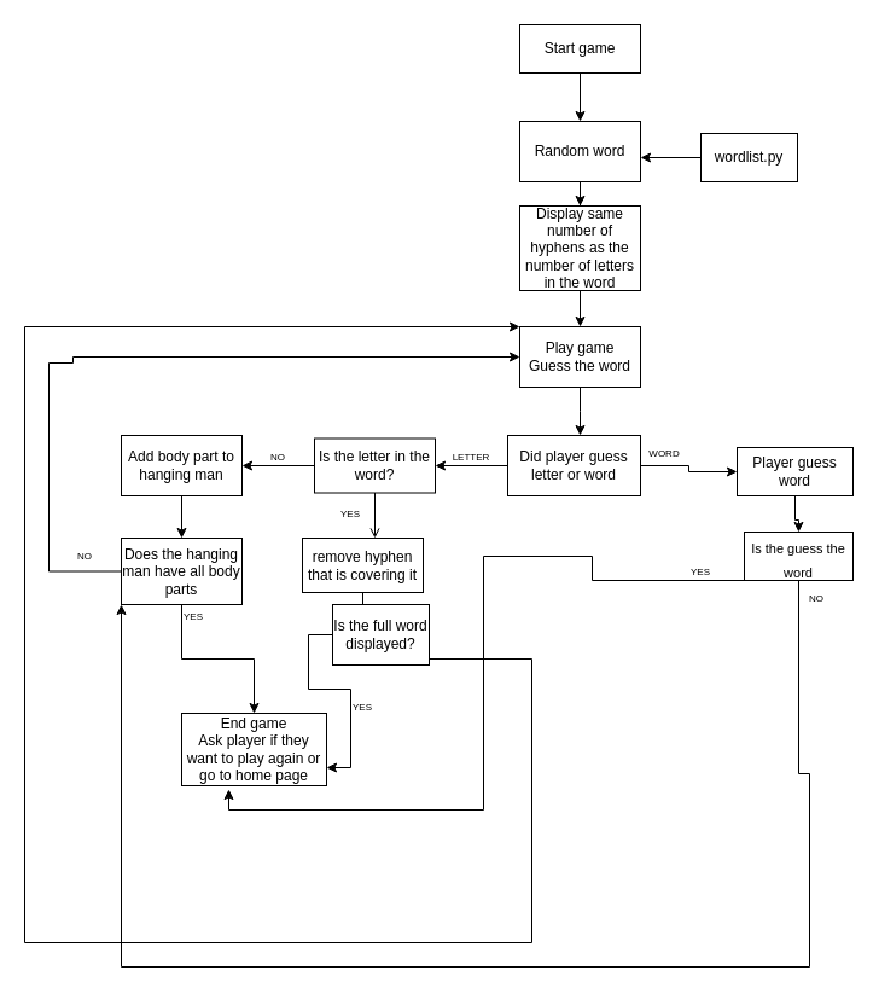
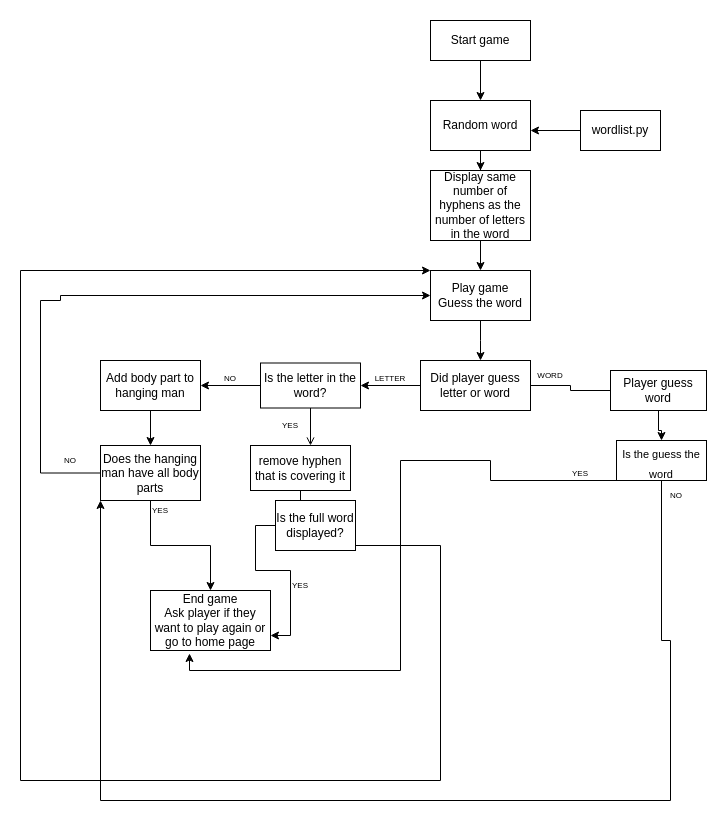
  <mxCell id="0" />
  <mxCell id="1" parent="0" />
  <mxCell id="2" style="edgeStyle=orthogonalEdgeStyle;rounded=0;orthogonalLoop=1;jettySize=auto;html=1;entryX=0.5;entryY=0;entryDx=0;entryDy=0;fontSize=20;" edge="1" parent="1" source="3" target="9"><mxGeometry relative="1" as="geometry" /></mxCell>
  <mxCell id="3" value="Start game" style="rounded=0;whiteSpace=wrap;html=1;" vertex="1" parent="1"><mxGeometry x="430" y="20" width="100" height="40" as="geometry" /></mxCell>
  <mxCell id="4" style="edgeStyle=orthogonalEdgeStyle;rounded=0;orthogonalLoop=1;jettySize=auto;html=1;entryX=0.5;entryY=0;entryDx=0;entryDy=0;fontSize=20;" edge="1" parent="1" source="5" target="24"><mxGeometry relative="1" as="geometry" /></mxCell>
  <mxCell id="5" value="Display same number of hyphens as the number of letters in the word" style="rounded=0;whiteSpace=wrap;html=1;" vertex="1" parent="1"><mxGeometry x="430" y="170" width="100" height="70" as="geometry" /></mxCell>
  <mxCell id="6" style="edgeStyle=orthogonalEdgeStyle;rounded=0;orthogonalLoop=1;jettySize=auto;html=1;fontSize=20;" edge="1" parent="1" source="7"><mxGeometry relative="1" as="geometry"><mxPoint x="530" y="130" as="targetPoint" /></mxGeometry></mxCell>
  <mxCell id="7" value="wordlist.py" style="rounded=0;whiteSpace=wrap;html=1;" vertex="1" parent="1"><mxGeometry x="580" y="110" width="80" height="40" as="geometry" /></mxCell>
  <mxCell id="8" style="edgeStyle=orthogonalEdgeStyle;rounded=0;orthogonalLoop=1;jettySize=auto;html=1;entryX=0.5;entryY=0;entryDx=0;entryDy=0;fontSize=20;" edge="1" parent="1" source="9" target="5"><mxGeometry relative="1" as="geometry" /></mxCell>
  <mxCell id="9" value="Random word" style="rounded=0;whiteSpace=wrap;html=1;" vertex="1" parent="1"><mxGeometry x="430" y="100" width="100" height="50" as="geometry" /></mxCell>
  <mxCell id="10" style="edgeStyle=orthogonalEdgeStyle;rounded=0;orthogonalLoop=1;jettySize=auto;html=1;entryX=0.5;entryY=0;entryDx=0;entryDy=0;fontSize=11;" edge="1" parent="1" source="11" target="33"><mxGeometry relative="1" as="geometry" /></mxCell>
  <mxCell id="11" value="Player guess word" style="rounded=0;whiteSpace=wrap;html=1;" vertex="1" parent="1"><mxGeometry x="610" y="370" width="96" height="40" as="geometry" /></mxCell>
  <mxCell id="12" style="edgeStyle=orthogonalEdgeStyle;rounded=0;orthogonalLoop=1;jettySize=auto;html=1;exitX=0;exitY=0.5;exitDx=0;exitDy=0;fontSize=20;" edge="1" parent="1" source="14" target="27"><mxGeometry relative="1" as="geometry" /></mxCell>
  <mxCell id="13" style="edgeStyle=orthogonalEdgeStyle;rounded=0;orthogonalLoop=1;jettySize=auto;html=1;entryX=0.6;entryY=0;entryDx=0;entryDy=0;entryPerimeter=0;fontSize=20;endArrow=open;" edge="1" parent="1" source="14" target="16"><mxGeometry relative="1" as="geometry" /></mxCell>
  <mxCell id="14" value="Is the letter in the word?" style="rounded=0;whiteSpace=wrap;html=1;" vertex="1" parent="1"><mxGeometry x="260" y="362.5" width="100" height="45" as="geometry" /></mxCell>
  <mxCell id="15" style="edgeStyle=orthogonalEdgeStyle;rounded=0;orthogonalLoop=1;jettySize=auto;html=1;entryX=0.375;entryY=0.04;entryDx=0;entryDy=0;entryPerimeter=0;fontSize=20;" edge="1" parent="1" source="16" target="19"><mxGeometry relative="1" as="geometry" /></mxCell>
  <mxCell id="16" value="remove hyphen that is covering it" style="rounded=0;whiteSpace=wrap;html=1;" vertex="1" parent="1"><mxGeometry x="250" y="445" width="100" height="45" as="geometry" /></mxCell>
  <mxCell id="17" style="edgeStyle=orthogonalEdgeStyle;rounded=0;orthogonalLoop=1;jettySize=auto;html=1;fontSize=8;entryX=0;entryY=0;entryDx=0;entryDy=0;" edge="1" parent="1" source="19" target="24"><mxGeometry relative="1" as="geometry"><mxPoint x="380" y="270" as="targetPoint" /><Array as="points"><mxPoint x="440" y="545" /><mxPoint x="440" y="780" /><mxPoint x="20" y="780" /><mxPoint x="20" y="270" /></Array></mxGeometry></mxCell>
  <mxCell id="18" style="edgeStyle=orthogonalEdgeStyle;rounded=0;orthogonalLoop=1;jettySize=auto;html=1;entryX=1;entryY=0.75;entryDx=0;entryDy=0;fontSize=8;" edge="1" parent="1" source="19" target="25"><mxGeometry relative="1" as="geometry" /></mxCell>
  <mxCell id="19" value="Is the full word displayed?" style="rounded=0;whiteSpace=wrap;html=1;" vertex="1" parent="1"><mxGeometry x="275" y="500" width="80" height="50" as="geometry" /></mxCell>
  <mxCell id="20" style="edgeStyle=orthogonalEdgeStyle;rounded=0;orthogonalLoop=1;jettySize=auto;html=1;exitX=0;exitY=0.5;exitDx=0;exitDy=0;fontSize=20;" edge="1" parent="1" source="22"><mxGeometry relative="1" as="geometry"><mxPoint x="360" y="385" as="targetPoint" /></mxGeometry></mxCell>
- <mxCell id="21" style="edgeStyle=orthogonalEdgeStyle;rounded=0;orthogonalLoop=1;jettySize=auto;html=1;entryX=0;entryY=0.5;entryDx=0;entryDy=0;fontSize=20;" edge="1" parent="1" source="22" target="11"><mxGeometry relative="1" as="geometry" /></mxCell>
+ <mxCell id="21" style="edgeStyle=orthogonalEdgeStyle;rounded=0;orthogonalLoop=1;jettySize=auto;html=1;entryX=0;entryY=0.5;entryDx=0;entryDy=0;fontSize=20;endArrow=none;" edge="1" parent="1" source="22" target="11"><mxGeometry relative="1" as="geometry" /></mxCell>
  <mxCell id="22" value="Did player guess letter or word" style="rounded=0;whiteSpace=wrap;html=1;" vertex="1" parent="1"><mxGeometry x="420" y="360" width="110" height="50" as="geometry" /></mxCell>
  <mxCell id="23" value="" style="edgeStyle=orthogonalEdgeStyle;rounded=0;orthogonalLoop=1;jettySize=auto;html=1;fontSize=20;" edge="1" parent="1" source="24"><mxGeometry relative="1" as="geometry"><mxPoint x="480" y="360" as="targetPoint" /></mxGeometry></mxCell>
  <mxCell id="24" value="Play game&lt;br&gt;Guess the word&lt;br&gt;" style="rounded=0;whiteSpace=wrap;html=1;" vertex="1" parent="1"><mxGeometry x="430" y="270" width="100" height="50" as="geometry" /></mxCell>
  <mxCell id="25" value="End game&lt;br&gt;Ask player if they want to play again or go to home page" style="rounded=0;whiteSpace=wrap;html=1;" vertex="1" parent="1"><mxGeometry x="150" y="590" width="120" height="60" as="geometry" /></mxCell>
  <mxCell id="26" style="edgeStyle=orthogonalEdgeStyle;rounded=0;orthogonalLoop=1;jettySize=auto;html=1;entryX=0.5;entryY=0;entryDx=0;entryDy=0;fontSize=20;" edge="1" parent="1" source="27" target="30"><mxGeometry relative="1" as="geometry" /></mxCell>
  <mxCell id="27" value="Add body part to hanging man&lt;span style=&quot;color: rgba(0, 0, 0, 0); font-family: monospace; font-size: 0px; text-align: start;&quot;&gt;%3CmxGraphModel%3E%3Croot%3E%3CmxCell%20id%3D%220%22%2F%3E%3CmxCell%20id%3D%221%22%20parent%3D%220%22%2F%3E%3CmxCell%20id%3D%222%22%20value%3D%22%22%20style%3D%22rounded%3D0%3BwhiteSpace%3Dwrap%3Bhtml%3D1%3B%22%20vertex%3D%221%22%20parent%3D%221%22%3E%3CmxGeometry%20x%3D%22350%22%20y%3D%22380%22%20width%3D%22120%22%20height%3D%2260%22%20as%3D%22geometry%22%2F%3E%3C%2FmxCell%3E%3C%2Froot%3E%3C%2FmxGraphModel%3E&lt;/span&gt;" style="rounded=0;whiteSpace=wrap;html=1;" vertex="1" parent="1"><mxGeometry x="100" y="360" width="100" height="50" as="geometry" /></mxCell>
  <mxCell id="28" style="edgeStyle=orthogonalEdgeStyle;rounded=0;orthogonalLoop=1;jettySize=auto;html=1;exitX=0.5;exitY=1;exitDx=0;exitDy=0;fontSize=20;" edge="1" parent="1" source="30" target="25"><mxGeometry relative="1" as="geometry" /></mxCell>
  <mxCell id="29" style="edgeStyle=orthogonalEdgeStyle;rounded=0;orthogonalLoop=1;jettySize=auto;html=1;fontSize=20;entryX=0;entryY=0.5;entryDx=0;entryDy=0;" edge="1" parent="1" source="30" target="24"><mxGeometry relative="1" as="geometry"><mxPoint x="60" y="140" as="targetPoint" /><Array as="points"><mxPoint x="40" y="473" /><mxPoint x="40" y="300" /><mxPoint x="60" y="300" /><mxPoint x="60" y="295" /></Array></mxGeometry></mxCell>
  <mxCell id="30" value="Does the hanging man have all body parts&lt;br&gt;" style="rounded=0;whiteSpace=wrap;html=1;" vertex="1" parent="1"><mxGeometry x="100" y="445" width="100" height="55" as="geometry" /></mxCell>
  <mxCell id="31" style="edgeStyle=orthogonalEdgeStyle;rounded=0;orthogonalLoop=1;jettySize=auto;html=1;fontSize=11;" edge="1" parent="1" source="33" target="30"><mxGeometry relative="1" as="geometry"><mxPoint x="40" y="490" as="targetPoint" /><Array as="points"><mxPoint x="661" y="640" /><mxPoint x="670" y="640" /><mxPoint x="670" y="800" /><mxPoint x="100" y="800" /></Array></mxGeometry></mxCell>
  <mxCell id="32" style="edgeStyle=orthogonalEdgeStyle;rounded=0;orthogonalLoop=1;jettySize=auto;html=1;fontSize=11;entryX=0.325;entryY=1.05;entryDx=0;entryDy=0;entryPerimeter=0;" edge="1" parent="1" source="33" target="25"><mxGeometry relative="1" as="geometry"><mxPoint x="170" y="670" as="targetPoint" /><Array as="points"><mxPoint x="490" y="480" /><mxPoint x="490" y="460" /><mxPoint x="400" y="460" /><mxPoint x="400" y="670" /><mxPoint x="189" y="670" /></Array></mxGeometry></mxCell>
  <mxCell id="33" value="&lt;p style=&quot;line-height: 1;&quot;&gt;&lt;span style=&quot;background-color: initial;&quot;&gt;&lt;font style=&quot;font-size: 11px;&quot;&gt;Is the guess the word&lt;/font&gt;&lt;/span&gt;&lt;br&gt;&lt;/p&gt;" style="rounded=0;whiteSpace=wrap;html=1;fontSize=20;" vertex="1" parent="1"><mxGeometry x="616" y="440" width="90" height="40" as="geometry" /></mxCell>
  <mxCell id="34" value="LETTER&lt;br style=&quot;font-size: 8px;&quot;&gt;" style="text;html=1;strokeColor=none;fillColor=none;align=center;verticalAlign=middle;whiteSpace=wrap;rounded=0;fontSize=8;" vertex="1" parent="1"><mxGeometry x="360" y="362.5" width="60" height="30" as="geometry" /></mxCell>
  <mxCell id="35" value="WORD" style="text;html=1;strokeColor=none;fillColor=none;align=center;verticalAlign=middle;whiteSpace=wrap;rounded=0;fontSize=8;" vertex="1" parent="1"><mxGeometry x="520" y="360" width="60" height="30" as="geometry" /></mxCell>
  <mxCell id="36" value="YES" style="text;html=1;strokeColor=none;fillColor=none;align=center;verticalAlign=middle;whiteSpace=wrap;rounded=0;fontSize=8;" vertex="1" parent="1"><mxGeometry x="550" y="457.5" width="60" height="30" as="geometry" /></mxCell>
  <mxCell id="37" value="NO" style="text;html=1;strokeColor=none;fillColor=none;align=center;verticalAlign=middle;whiteSpace=wrap;rounded=0;fontSize=8;" vertex="1" parent="1"><mxGeometry x="646" y="480" width="60" height="30" as="geometry" /></mxCell>
  <mxCell id="38" value="NO" style="text;html=1;strokeColor=none;fillColor=none;align=center;verticalAlign=middle;whiteSpace=wrap;rounded=0;fontSize=8;" vertex="1" parent="1"><mxGeometry x="200" y="362.5" width="60" height="30" as="geometry" /></mxCell>
  <mxCell id="39" value="YES" style="text;html=1;strokeColor=none;fillColor=none;align=center;verticalAlign=middle;whiteSpace=wrap;rounded=0;fontSize=8;" vertex="1" parent="1"><mxGeometry x="260" y="410" width="60" height="30" as="geometry" /></mxCell>
  <mxCell id="40" value="NO" style="text;html=1;strokeColor=none;fillColor=none;align=center;verticalAlign=middle;whiteSpace=wrap;rounded=0;fontSize=8;" vertex="1" parent="1"><mxGeometry x="40" y="445" width="60" height="30" as="geometry" /></mxCell>
  <mxCell id="41" value="YES" style="text;html=1;strokeColor=none;fillColor=none;align=center;verticalAlign=middle;whiteSpace=wrap;rounded=0;fontSize=8;" vertex="1" parent="1"><mxGeometry x="130" y="495" width="60" height="30" as="geometry" /></mxCell>
  <mxCell id="42" value="YES" style="text;html=1;strokeColor=none;fillColor=none;align=center;verticalAlign=middle;whiteSpace=wrap;rounded=0;fontSize=8;" vertex="1" parent="1"><mxGeometry x="270" y="570" width="60" height="30" as="geometry" /></mxCell>
